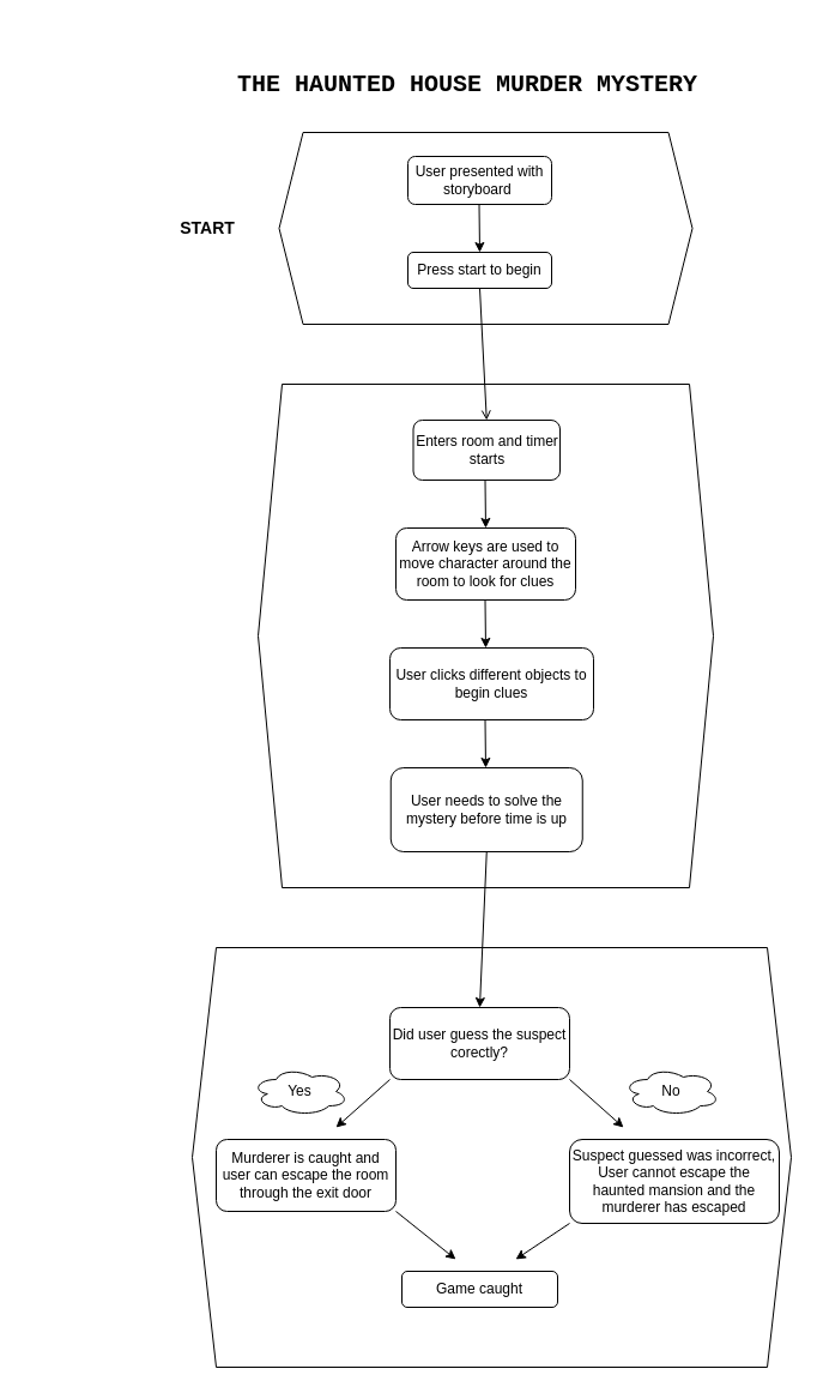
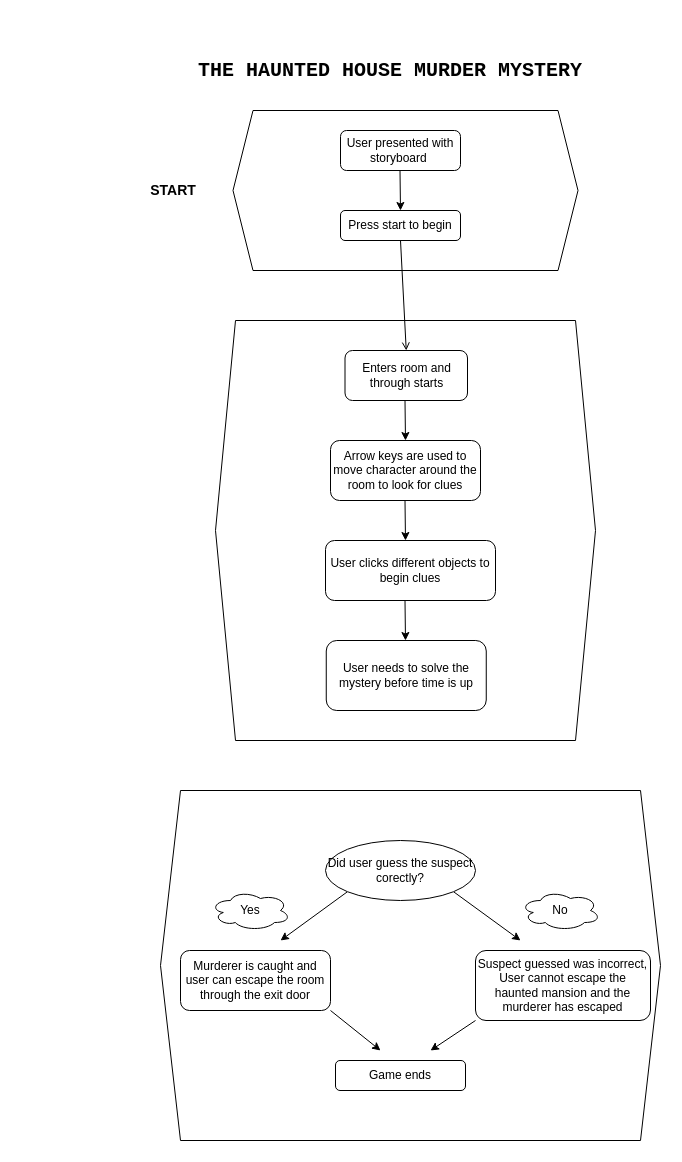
  <mxCell id="0" />
  <mxCell id="1" parent="0" />
  <mxCell id="2" value="User presented with storyboard&amp;nbsp;" style="rounded=1;whiteSpace=wrap;html=1;" vertex="1" parent="1"><mxGeometry x="340" y="130" width="120" height="40" as="geometry" /></mxCell>
  <mxCell id="3" style="edgeStyle=none;html=1;exitX=0.5;exitY=1;exitDx=0;exitDy=0;entryX=0.5;entryY=0;entryDx=0;entryDy=0;fontSize=14;endArrow=open;" edge="1" parent="1" source="4" target="9"><mxGeometry relative="1" as="geometry" /></mxCell>
  <mxCell id="4" value="Press start to begin" style="rounded=1;whiteSpace=wrap;html=1;" vertex="1" parent="1"><mxGeometry x="340" y="210" width="120" height="30" as="geometry" /></mxCell>
  <mxCell id="5" value="" style="endArrow=classic;html=1;" edge="1" parent="1"><mxGeometry width="50" height="50" relative="1" as="geometry"><mxPoint x="399.5" y="170" as="sourcePoint" /><mxPoint x="400" y="210" as="targetPoint" /></mxGeometry></mxCell>
  <mxCell id="6" value="" style="shape=hexagon;perimeter=hexagonPerimeter2;whiteSpace=wrap;html=1;fixedSize=1;fillColor=none;" vertex="1" parent="1"><mxGeometry x="232.5" y="110" width="345" height="160" as="geometry" /></mxCell>
  <mxCell id="7" value="&lt;span style=&quot;font-size: 14px;&quot;&gt;&lt;b&gt;START&lt;/b&gt;&lt;/span&gt;" style="text;html=1;strokeColor=none;fillColor=none;align=center;verticalAlign=middle;whiteSpace=wrap;rounded=0;" vertex="1" parent="1"><mxGeometry x="127.5" y="170" width="90" height="40" as="geometry" /></mxCell>
  <mxCell id="8" value="Arrow keys are used to move character around the room to look for clues" style="rounded=1;whiteSpace=wrap;html=1;" vertex="1" parent="1"><mxGeometry x="330" y="440" width="150" height="60" as="geometry" /></mxCell>
- <mxCell id="9" value="Enters room and timer starts" style="rounded=1;whiteSpace=wrap;html=1;" vertex="1" parent="1"><mxGeometry x="344.5" y="350" width="122.5" height="50" as="geometry" /></mxCell>
+ <mxCell id="9" value="Enters room and through starts" style="rounded=1;whiteSpace=wrap;html=1;" vertex="1" parent="1"><mxGeometry x="344.5" y="350" width="122.5" height="50" as="geometry" /></mxCell>
  <mxCell id="10" value="User clicks different objects to begin clues" style="rounded=1;whiteSpace=wrap;html=1;" vertex="1" parent="1"><mxGeometry x="325" y="540" width="170" height="60" as="geometry" /></mxCell>
- <mxCell id="11" style="edgeStyle=none;html=1;exitX=0.5;exitY=1;exitDx=0;exitDy=0;entryX=0.5;entryY=0;entryDx=0;entryDy=0;fontSize=14;" edge="1" parent="1" source="12" target="20"><mxGeometry relative="1" as="geometry" /></mxCell>
  <mxCell id="12" value="User needs to solve the mystery before time is up" style="rounded=1;whiteSpace=wrap;html=1;" vertex="1" parent="1"><mxGeometry x="325.75" y="640" width="160" height="70" as="geometry" /></mxCell>
  <mxCell id="13" value="" style="endArrow=classic;html=1;" edge="1" parent="1"><mxGeometry width="50" height="50" relative="1" as="geometry"><mxPoint x="404.5" y="400" as="sourcePoint" /><mxPoint x="405" y="440" as="targetPoint" /></mxGeometry></mxCell>
  <mxCell id="14" value="" style="endArrow=classic;html=1;" edge="1" parent="1"><mxGeometry width="50" height="50" relative="1" as="geometry"><mxPoint x="404.5" y="500" as="sourcePoint" /><mxPoint x="405" y="540" as="targetPoint" /></mxGeometry></mxCell>
  <mxCell id="15" value="" style="endArrow=classic;html=1;" edge="1" parent="1"><mxGeometry width="50" height="50" relative="1" as="geometry"><mxPoint x="404.5" y="600" as="sourcePoint" /><mxPoint x="405" y="640" as="targetPoint" /></mxGeometry></mxCell>
  <mxCell id="16" value="" style="shape=hexagon;perimeter=hexagonPerimeter2;whiteSpace=wrap;html=1;fixedSize=1;fillColor=none;" vertex="1" parent="1"><mxGeometry x="215" y="320" width="380" height="420" as="geometry" /></mxCell>
  <mxCell id="17" value="&lt;span style=&quot;font-size: 14px;&quot;&gt;&lt;b&gt;&lt;font color=&quot;#ffffff&quot;&gt;PROBLEM SOLVING&lt;/font&gt;&lt;/b&gt;&lt;/span&gt;" style="text;html=1;strokeColor=none;fillColor=none;align=center;verticalAlign=middle;whiteSpace=wrap;rounded=0;" vertex="1" parent="1"><mxGeometry x="40" y="540" width="160" height="40" as="geometry" /></mxCell>
  <mxCell id="18" style="edgeStyle=none;html=1;exitX=0;exitY=1;exitDx=0;exitDy=0;" edge="1" parent="1" source="20"><mxGeometry relative="1" as="geometry"><mxPoint x="280" y="940" as="targetPoint" /></mxGeometry></mxCell>
  <mxCell id="19" style="edgeStyle=none;html=1;exitX=1;exitY=1;exitDx=0;exitDy=0;" edge="1" parent="1" source="20"><mxGeometry relative="1" as="geometry"><mxPoint x="520" y="940" as="targetPoint" /></mxGeometry></mxCell>
- <mxCell id="20" value="Did user guess the suspect corectly?" style="rounded=1;whiteSpace=wrap;html=1;" vertex="1" parent="1"><mxGeometry x="325" y="840" width="150" height="60" as="geometry" /></mxCell>
+ <mxCell id="20" value="Did user guess the suspect corectly?" style="ellipse;whiteSpace=wrap;html=1;" vertex="1" parent="1"><mxGeometry x="325" y="840" width="150" height="60" as="geometry" /></mxCell>
  <mxCell id="21" style="edgeStyle=none;html=1;exitX=1;exitY=1;exitDx=0;exitDy=0;" edge="1" parent="1" source="22"><mxGeometry relative="1" as="geometry"><mxPoint x="380" y="1050" as="targetPoint" /></mxGeometry></mxCell>
  <mxCell id="22" value="Murderer is caught and user can escape the room through the exit door" style="rounded=1;whiteSpace=wrap;html=1;" vertex="1" parent="1"><mxGeometry x="180" y="950" width="150" height="60" as="geometry" /></mxCell>
  <mxCell id="23" style="edgeStyle=none;html=1;exitX=0;exitY=1;exitDx=0;exitDy=0;" edge="1" parent="1" source="24"><mxGeometry relative="1" as="geometry"><mxPoint x="430" y="1050" as="targetPoint" /></mxGeometry></mxCell>
  <mxCell id="24" value="Suspect guessed was incorrect, User cannot escape the haunted mansion and the murderer has escaped" style="rounded=1;whiteSpace=wrap;html=1;" vertex="1" parent="1"><mxGeometry x="475" y="950" width="175" height="70" as="geometry" /></mxCell>
- <mxCell id="25" value="Game caught" style="rounded=1;whiteSpace=wrap;html=1;" vertex="1" parent="1"><mxGeometry x="335" y="1060" width="130" height="30" as="geometry" /></mxCell>
+ <mxCell id="25" value="Game ends" style="rounded=1;whiteSpace=wrap;html=1;" vertex="1" parent="1"><mxGeometry x="335" y="1060" width="130" height="30" as="geometry" /></mxCell>
  <mxCell id="26" value="Yes" style="ellipse;shape=cloud;whiteSpace=wrap;html=1;" vertex="1" parent="1"><mxGeometry x="210" y="890" width="80" height="40" as="geometry" /></mxCell>
  <mxCell id="27" value="No" style="ellipse;shape=cloud;whiteSpace=wrap;html=1;" vertex="1" parent="1"><mxGeometry x="520" y="890" width="80" height="40" as="geometry" /></mxCell>
  <mxCell id="28" value="" style="shape=hexagon;perimeter=hexagonPerimeter2;whiteSpace=wrap;html=1;fixedSize=1;fontSize=14;fillColor=none;" vertex="1" parent="1"><mxGeometry x="160" y="790" width="500" height="350" as="geometry" /></mxCell>
  <mxCell id="29" value="&lt;font color=&quot;#ffffff&quot; style=&quot;font-size: 14px;&quot;&gt;&lt;b&gt;OUTCOME&lt;/b&gt;&lt;/font&gt;" style="text;html=1;strokeColor=none;fillColor=none;align=center;verticalAlign=middle;whiteSpace=wrap;rounded=0;" vertex="1" parent="1"><mxGeometry x="20" y="970" width="120" height="40" as="geometry" /></mxCell>
  <mxCell id="30" value="&lt;b style=&quot;&quot;&gt;&lt;font style=&quot;font-size: 20px;&quot; face=&quot;Courier New&quot;&gt;THE HAUNTED HOUSE MURDER MYSTERY&lt;/font&gt;&lt;/b&gt;" style="text;html=1;strokeColor=none;fillColor=none;align=center;verticalAlign=middle;whiteSpace=wrap;rounded=0;" vertex="1" parent="1"><mxGeometry x="150" y="20" width="480" height="100" as="geometry" /></mxCell>
